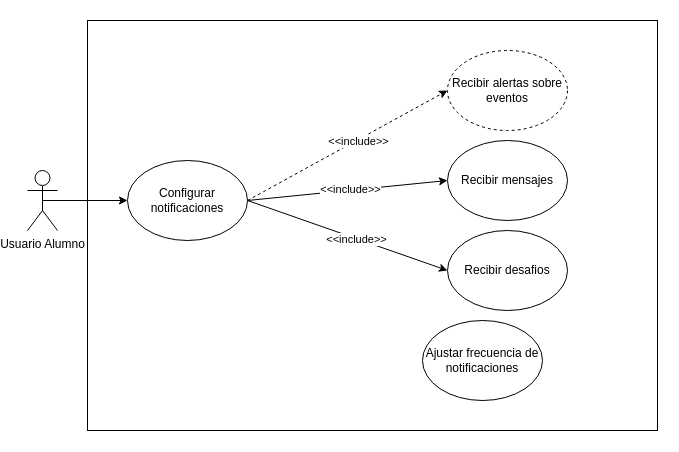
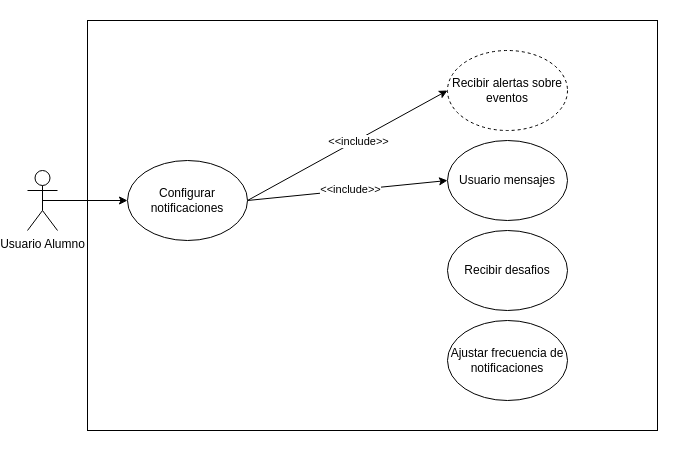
  <mxCell id="0" />
  <mxCell id="1" parent="0" />
  <mxCell id="2" value="" style="rounded=0;whiteSpace=wrap;html=1;" vertex="1" parent="1"><mxGeometry x="80" y="20" width="570" height="410" as="geometry" /></mxCell>
  <mxCell id="3" style="edgeStyle=orthogonalEdgeStyle;rounded=0;orthogonalLoop=1;jettySize=auto;html=1;exitX=0.5;exitY=0.5;exitDx=0;exitDy=0;exitPerimeter=0;entryX=0;entryY=0.5;entryDx=0;entryDy=0;" edge="1" parent="1" source="4" target="11"><mxGeometry relative="1" as="geometry" /></mxCell>
  <mxCell id="4" value="Usuario Alumno" style="shape=umlActor;verticalLabelPosition=bottom;verticalAlign=top;html=1;outlineConnect=0;" vertex="1" parent="1"><mxGeometry x="20" y="170" width="30" height="60" as="geometry" /></mxCell>
- <mxCell id="5" style="rounded=0;orthogonalLoop=1;jettySize=auto;html=1;exitX=1;exitY=0.5;exitDx=0;exitDy=0;entryX=0;entryY=0.5;entryDx=0;entryDy=0;dashed=1;" edge="1" parent="1" source="11" target="12"><mxGeometry relative="1" as="geometry" /></mxCell>
+ <mxCell id="5" style="rounded=0;orthogonalLoop=1;jettySize=auto;html=1;exitX=1;exitY=0.5;exitDx=0;exitDy=0;entryX=0;entryY=0.5;entryDx=0;entryDy=0;" edge="1" parent="1" source="11" target="12"><mxGeometry relative="1" as="geometry" /></mxCell>
  <mxCell id="6" value="&amp;lt;&amp;lt;include&amp;gt;&amp;gt;" style="edgeLabel;html=1;align=center;verticalAlign=middle;resizable=0;points=[];" connectable="0" vertex="1" parent="5"><mxGeometry x="0.094" y="-1" relative="1" as="geometry"><mxPoint as="offset" /></mxGeometry></mxCell>
  <mxCell id="7" style="rounded=0;orthogonalLoop=1;jettySize=auto;html=1;exitX=1;exitY=0.5;exitDx=0;exitDy=0;entryX=0;entryY=0.5;entryDx=0;entryDy=0;" edge="1" parent="1" source="11" target="13"><mxGeometry relative="1" as="geometry" /></mxCell>
  <mxCell id="8" value="&amp;lt;&amp;lt;include&amp;gt;&amp;gt;" style="edgeLabel;html=1;align=center;verticalAlign=middle;resizable=0;points=[];" connectable="0" vertex="1" parent="7"><mxGeometry x="0.021" y="1" relative="1" as="geometry"><mxPoint as="offset" /></mxGeometry></mxCell>
- <mxCell id="9" style="edgeStyle=none;rounded=0;orthogonalLoop=1;jettySize=auto;html=1;exitX=1;exitY=0.5;exitDx=0;exitDy=0;entryX=0;entryY=0.5;entryDx=0;entryDy=0;" edge="1" parent="1" source="11" target="14"><mxGeometry relative="1" as="geometry" /></mxCell>
- <mxCell id="10" value="&amp;lt;&amp;lt;include&amp;gt;&amp;gt;" style="edgeLabel;html=1;align=center;verticalAlign=middle;resizable=0;points=[];" connectable="0" vertex="1" parent="9"><mxGeometry x="0.084" y="-1" relative="1" as="geometry"><mxPoint as="offset" /></mxGeometry></mxCell>
  <mxCell id="11" value="Configurar notificaciones" style="ellipse;whiteSpace=wrap;html=1;" vertex="1" parent="1"><mxGeometry x="120" y="160" width="120" height="80" as="geometry" /></mxCell>
  <mxCell id="12" value="Recibir alertas sobre eventos" style="ellipse;whiteSpace=wrap;html=1;dashed=1;" vertex="1" parent="1"><mxGeometry x="440" y="50" width="120" height="80" as="geometry" /></mxCell>
- <mxCell id="13" value="Recibir mensajes" style="ellipse;whiteSpace=wrap;html=1;" vertex="1" parent="1"><mxGeometry x="440" y="140" width="120" height="80" as="geometry" /></mxCell>
+ <mxCell id="13" value="Usuario mensajes" style="ellipse;whiteSpace=wrap;html=1;" vertex="1" parent="1"><mxGeometry x="440" y="140" width="120" height="80" as="geometry" /></mxCell>
  <mxCell id="14" value="Recibir desafios" style="ellipse;whiteSpace=wrap;html=1;" vertex="1" parent="1"><mxGeometry x="440" y="230" width="120" height="80" as="geometry" /></mxCell>
- <mxCell id="15" value="Ajustar frecuencia de notificaciones" style="ellipse;whiteSpace=wrap;html=1;" vertex="1" parent="1"><mxGeometry x="415" y="320" width="120" height="80" as="geometry" /></mxCell>
+ <mxCell id="15" value="Ajustar frecuencia de notificaciones" style="ellipse;whiteSpace=wrap;html=1;" vertex="1" parent="1"><mxGeometry x="440" y="320" width="120" height="80" as="geometry" /></mxCell>
